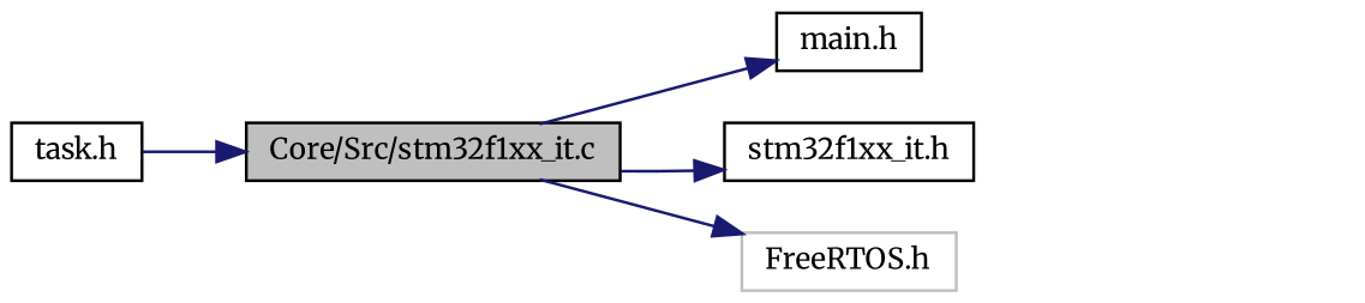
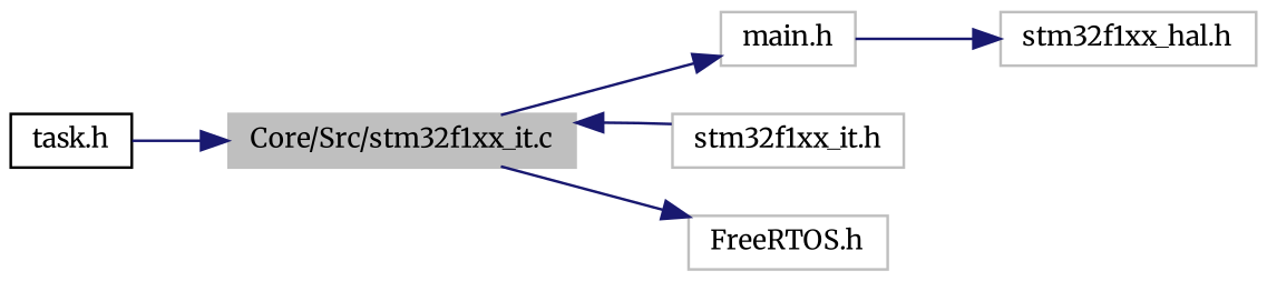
  digraph {
    fontname=Merriweather
    rankdir=LR
    node [color=black fillcolor=white fontname=Merriweather fontsize=10 shape=record style=filled]
    edge [color=midnightblue fontname=Merriweather fontsize=10 labelfontname=Helvetica labelfontsize=10 style=solid]
-   n1 [fillcolor=grey75 fontcolor=black height=0.2 label="Core/Src/stm32f1xx_it.c" width=0.4]
-   n2 [height=0.2 label="main.h" width=0.4]
-   n3 [height=0.2 label="stm32f1xx_it.h" width=0.4]
+   n1 [color=grey75 fillcolor=grey75 fontcolor=black height=0.2 label="Core/Src/stm32f1xx_it.c" width=0.4]
+   n2 [color=grey75 height=0.2 label="main.h" width=0.4]
+   n3 [color=grey75 height=0.2 label="stm32f1xx_it.h" width=0.4]
    n4 [color=grey75 height=0.2 label="FreeRTOS.h" width=0.4]
+   n5 [color=grey75 height=0.2 label="stm32f1xx_hal.h" width=0.4]
    n6 [height=0.2 label="task.h" width=0.4]
    n1 -> n2
-   n1 -> n3
+   n3 -> n1
    n1 -> n4
+   n2 -> n5
    n6 -> n1
  }
